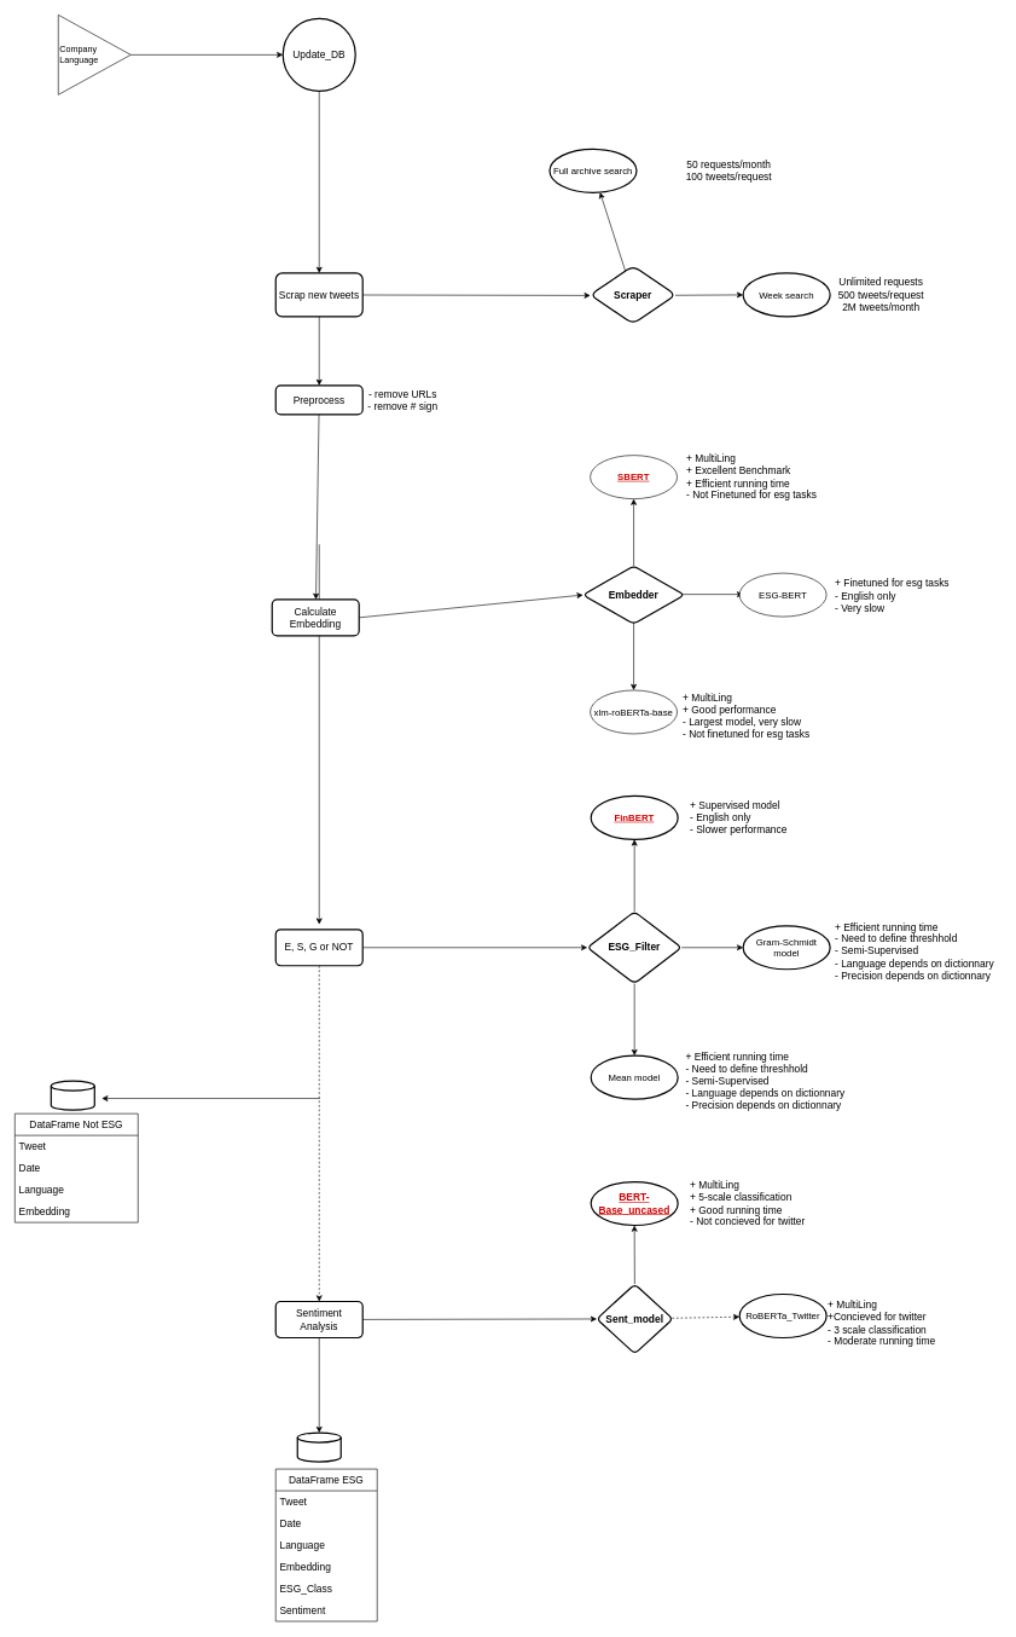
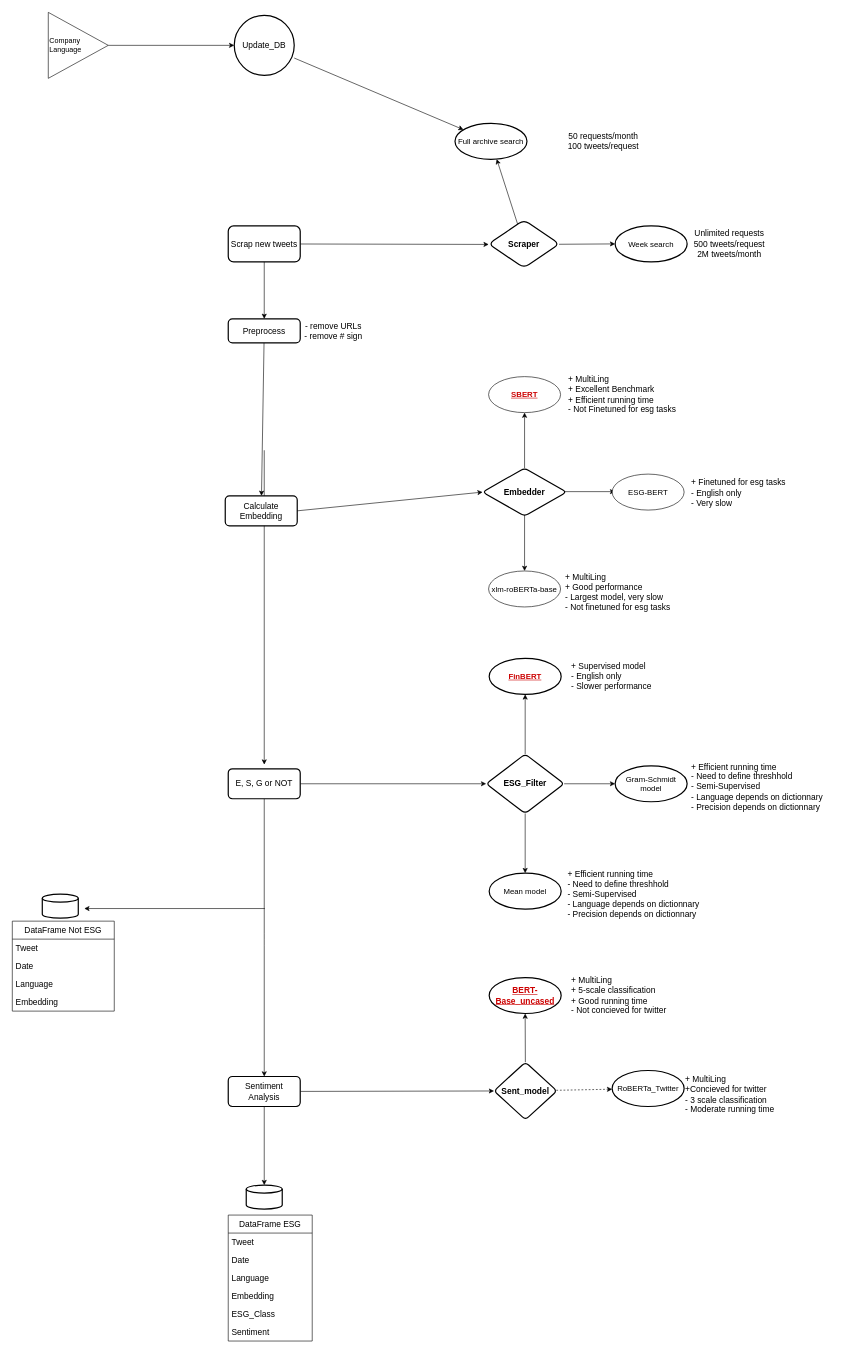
  <mxCell id="0" />
  <mxCell id="1" parent="0" />
  <mxCell id="2" value="" style="edgeStyle=none;html=1;fontSize=14;" parent="1" source="3" target="5" edge="1"><mxGeometry relative="1" as="geometry" /></mxCell>
  <mxCell id="3" value="&lt;font style=&quot;font-size: 14px&quot;&gt;Preprocess&lt;/font&gt;" style="rounded=1;whiteSpace=wrap;html=1;absoluteArcSize=1;arcSize=14;strokeWidth=2;" parent="1" vertex="1"><mxGeometry x="380" y="531" width="120" height="40" as="geometry" /></mxCell>
  <mxCell id="4" value="" style="edgeStyle=none;html=1;fontSize=14;" parent="1" edge="1"><mxGeometry relative="1" as="geometry"><mxPoint x="440" y="750" as="sourcePoint" /><mxPoint x="440" y="1274" as="targetPoint" /></mxGeometry></mxCell>
  <mxCell id="5" value="&lt;font style=&quot;font-size: 14px&quot;&gt;Calculate Embedding&lt;/font&gt;" style="rounded=1;whiteSpace=wrap;html=1;absoluteArcSize=1;arcSize=14;strokeWidth=2;" parent="1" vertex="1"><mxGeometry x="375" y="826" width="120" height="50" as="geometry" /></mxCell>
  <mxCell id="6" value="" style="edgeStyle=none;html=1;fontSize=13;fontColor=#CC0000;" parent="1" source="8" target="46" edge="1"><mxGeometry relative="1" as="geometry" /></mxCell>
  <mxCell id="7" style="edgeStyle=none;html=1;entryX=0.5;entryY=0;entryDx=0;entryDy=0;entryPerimeter=0;fontSize=14;fontColor=#CC0000;" parent="1" source="8" target="9" edge="1"><mxGeometry relative="1" as="geometry" /></mxCell>
  <mxCell id="8" value="&lt;span style=&quot;font-size: 14px&quot;&gt;Sentiment Analysis&lt;/span&gt;" style="rounded=1;whiteSpace=wrap;html=1;absoluteArcSize=1;arcSize=14;strokeWidth=2;" parent="1" vertex="1"><mxGeometry x="380" y="1794" width="120" height="50" as="geometry" /></mxCell>
  <mxCell id="9" value="" style="strokeWidth=2;html=1;shape=mxgraph.flowchart.database;whiteSpace=wrap;fontSize=14;" parent="1" vertex="1"><mxGeometry x="410" y="1975" width="60" height="40" as="geometry" /></mxCell>
  <mxCell id="10" value="DataFrame Not ESG" style="swimlane;fontStyle=0;childLayout=stackLayout;horizontal=1;startSize=30;horizontalStack=0;resizeParent=1;resizeParentMax=0;resizeLast=0;collapsible=1;marginBottom=0;fontSize=14;" parent="1" vertex="1"><mxGeometry x="20" y="1535" width="170" height="150" as="geometry" /></mxCell>
  <mxCell id="11" value="Tweet" style="text;strokeColor=none;fillColor=none;align=left;verticalAlign=middle;spacingLeft=4;spacingRight=4;overflow=hidden;points=[[0,0.5],[1,0.5]];portConstraint=eastwest;rotatable=0;fontSize=14;" parent="10" vertex="1"><mxGeometry y="30" width="170" height="30" as="geometry" /></mxCell>
  <mxCell id="12" value="Date" style="text;strokeColor=none;fillColor=none;align=left;verticalAlign=middle;spacingLeft=4;spacingRight=4;overflow=hidden;points=[[0,0.5],[1,0.5]];portConstraint=eastwest;rotatable=0;fontSize=14;" parent="10" vertex="1"><mxGeometry y="60" width="170" height="30" as="geometry" /></mxCell>
  <mxCell id="13" value="Language" style="text;strokeColor=none;fillColor=none;align=left;verticalAlign=middle;spacingLeft=4;spacingRight=4;overflow=hidden;points=[[0,0.5],[1,0.5]];portConstraint=eastwest;rotatable=0;fontSize=14;" parent="10" vertex="1"><mxGeometry y="90" width="170" height="30" as="geometry" /></mxCell>
  <mxCell id="14" value="Embedding" style="text;strokeColor=none;fillColor=none;align=left;verticalAlign=middle;spacingLeft=4;spacingRight=4;overflow=hidden;points=[[0,0.5],[1,0.5]];portConstraint=eastwest;rotatable=0;fontSize=14;" parent="10" vertex="1"><mxGeometry y="120" width="170" height="30" as="geometry" /></mxCell>
- <mxCell id="15" value="" style="edgeStyle=none;html=1;fontSize=14;dashed=1;" parent="1" source="17" target="8" edge="1"><mxGeometry relative="1" as="geometry"><Array as="points"><mxPoint x="440" y="1565" /></Array></mxGeometry></mxCell>
+ <mxCell id="15" value="" style="edgeStyle=none;html=1;fontSize=14;" parent="1" source="17" target="8" edge="1"><mxGeometry relative="1" as="geometry"><Array as="points"><mxPoint x="440" y="1565" /></Array></mxGeometry></mxCell>
  <mxCell id="16" value="" style="edgeStyle=none;html=1;fontSize=13;fontColor=#CC0000;" parent="1" source="17" target="30" edge="1"><mxGeometry relative="1" as="geometry" /></mxCell>
  <mxCell id="17" value="&lt;font style=&quot;font-size: 14px&quot;&gt;E, S, G or NOT&lt;/font&gt;" style="rounded=1;whiteSpace=wrap;html=1;absoluteArcSize=1;arcSize=14;strokeWidth=2;" parent="1" vertex="1"><mxGeometry x="380" y="1281" width="120" height="50" as="geometry" /></mxCell>
- <mxCell id="18" value="" style="edgeStyle=none;html=1;fontSize=13;fontColor=#CC0000;" parent="1" source="19" target="37" edge="1"><mxGeometry relative="1" as="geometry" /></mxCell>
+ <mxCell id="18" value="" style="edgeStyle=none;html=1;fontSize=13;fontColor=#CC0000;" parent="1" source="19" target="43" edge="1"><mxGeometry relative="1" as="geometry" /></mxCell>
  <mxCell id="19" value="Update_DB" style="strokeWidth=2;html=1;shape=mxgraph.flowchart.start_2;whiteSpace=wrap;fontSize=14;" parent="1" vertex="1"><mxGeometry x="390" y="25" width="100" height="100" as="geometry" /></mxCell>
  <mxCell id="20" value="- remove URLs&lt;br&gt;- remove # sign" style="text;html=1;align=center;verticalAlign=middle;resizable=0;points=[];autosize=1;strokeColor=none;fillColor=none;fontSize=14;" parent="1" vertex="1"><mxGeometry x="500" y="531" width="110" height="40" as="geometry" /></mxCell>
  <mxCell id="21" value="" style="edgeStyle=none;html=1;exitX=0.5;exitY=0;exitDx=0;exitDy=0;" parent="1" source="31" target="24" edge="1"><mxGeometry relative="1" as="geometry"><mxPoint x="874" y="728.5" as="sourcePoint" /></mxGeometry></mxCell>
  <mxCell id="22" value="" style="edgeStyle=none;html=1;" parent="1" edge="1"><mxGeometry relative="1" as="geometry"><mxPoint x="940" y="818.98" as="sourcePoint" /><mxPoint x="1025" y="818.98" as="targetPoint" /></mxGeometry></mxCell>
  <mxCell id="23" value="" style="edgeStyle=none;html=1;entryX=0.5;entryY=0;entryDx=0;entryDy=0;" parent="1" target="26" edge="1"><mxGeometry relative="1" as="geometry"><mxPoint x="874" y="811" as="sourcePoint" /><mxPoint x="874" y="902.25" as="targetPoint" /></mxGeometry></mxCell>
  <mxCell id="24" value="&lt;font style=&quot;font-size: 13px&quot; color=&quot;#cc0000&quot;&gt;&lt;u&gt;&lt;b&gt;SBERT&lt;/b&gt;&lt;/u&gt;&lt;/font&gt;" style="ellipse;whiteSpace=wrap;html=1;dashed=0;" parent="1" vertex="1"><mxGeometry x="814" y="627.25" width="120" height="60" as="geometry" /></mxCell>
  <mxCell id="25" value="&lt;font style=&quot;font-size: 13px&quot;&gt;ESG-BERT&lt;/font&gt;" style="ellipse;whiteSpace=wrap;html=1;dashed=0;" parent="1" vertex="1"><mxGeometry x="1020" y="789.75" width="120" height="60" as="geometry" /></mxCell>
  <mxCell id="26" value="&lt;font style=&quot;font-size: 13px&quot;&gt;xlm-roBERTa-base&lt;/font&gt;" style="ellipse;whiteSpace=wrap;html=1;dashed=0;" parent="1" vertex="1"><mxGeometry x="814" y="951.25" width="120" height="60" as="geometry" /></mxCell>
  <mxCell id="27" value="" style="edgeStyle=none;html=1;fontSize=14;fontColor=#CC0000;" parent="1" source="30" target="32" edge="1"><mxGeometry relative="1" as="geometry" /></mxCell>
  <mxCell id="28" value="" style="edgeStyle=none;html=1;fontSize=13;fontColor=#CC0000;" parent="1" source="30" target="33" edge="1"><mxGeometry relative="1" as="geometry" /></mxCell>
  <mxCell id="29" value="" style="edgeStyle=none;html=1;fontSize=13;fontColor=#CC0000;" parent="1" source="30" target="34" edge="1"><mxGeometry relative="1" as="geometry" /></mxCell>
  <mxCell id="30" value="&lt;b&gt;&lt;font style=&quot;font-size: 14px&quot;&gt;ESG_Filter&lt;/font&gt;&lt;/b&gt;" style="rhombus;whiteSpace=wrap;html=1;rounded=1;arcSize=14;strokeWidth=2;" parent="1" vertex="1"><mxGeometry x="810" y="1256.5" width="130" height="99" as="geometry" /></mxCell>
  <mxCell id="31" value="&lt;b&gt;&lt;font style=&quot;font-size: 14px&quot;&gt;Embedder&lt;/font&gt;&lt;/b&gt;" style="rhombus;whiteSpace=wrap;html=1;rounded=1;arcSize=14;strokeWidth=2;" parent="1" vertex="1"><mxGeometry x="804" y="779.75" width="140" height="80" as="geometry" /></mxCell>
  <mxCell id="32" value="&lt;font style=&quot;font-size: 13px&quot; color=&quot;#cc0000&quot;&gt;&lt;b&gt;&lt;u&gt;FinBERT&lt;/u&gt;&lt;/b&gt;&lt;/font&gt;" style="ellipse;whiteSpace=wrap;html=1;rounded=1;arcSize=14;strokeWidth=2;" parent="1" vertex="1"><mxGeometry x="815" y="1097" width="120" height="60" as="geometry" /></mxCell>
  <mxCell id="33" value="&lt;font style=&quot;font-size: 13px&quot;&gt;Gram-Schmidt&lt;br&gt;model&lt;/font&gt;" style="ellipse;whiteSpace=wrap;html=1;rounded=1;arcSize=14;strokeWidth=2;" parent="1" vertex="1"><mxGeometry x="1025" y="1276" width="120" height="60" as="geometry" /></mxCell>
  <mxCell id="34" value="&lt;font style=&quot;font-size: 13px&quot;&gt;Mean model&lt;/font&gt;" style="ellipse;whiteSpace=wrap;html=1;rounded=1;arcSize=14;strokeWidth=2;" parent="1" vertex="1"><mxGeometry x="815" y="1455" width="120" height="60" as="geometry" /></mxCell>
  <mxCell id="35" value="" style="endArrow=classic;html=1;fontSize=13;fontColor=#CC0000;exitX=1;exitY=0.5;exitDx=0;exitDy=0;entryX=0;entryY=0.5;entryDx=0;entryDy=0;" parent="1" source="5" target="31" edge="1"><mxGeometry width="50" height="50" relative="1" as="geometry"><mxPoint x="680" y="1026" as="sourcePoint" /><mxPoint x="730" y="976" as="targetPoint" /></mxGeometry></mxCell>
  <mxCell id="36" value="" style="edgeStyle=none;html=1;fontSize=13;fontColor=#CC0000;" parent="1" source="37" edge="1"><mxGeometry relative="1" as="geometry"><mxPoint x="814.2" y="406.864" as="targetPoint" /></mxGeometry></mxCell>
  <mxCell id="37" value="Scrap new tweets" style="rounded=1;whiteSpace=wrap;html=1;fontSize=14;strokeWidth=2;" parent="1" vertex="1"><mxGeometry x="380" y="376" width="120" height="60" as="geometry" /></mxCell>
  <mxCell id="38" value="" style="endArrow=classic;html=1;fontSize=13;fontColor=#CC0000;exitX=0.5;exitY=1;exitDx=0;exitDy=0;entryX=0.5;entryY=0;entryDx=0;entryDy=0;" parent="1" source="37" target="3" edge="1"><mxGeometry width="50" height="50" relative="1" as="geometry"><mxPoint x="680" y="686" as="sourcePoint" /><mxPoint x="370" y="526" as="targetPoint" /></mxGeometry></mxCell>
  <mxCell id="39" value="" style="edgeStyle=none;html=1;fontSize=13;fontColor=#CC0000;" parent="1" target="42" edge="1"><mxGeometry relative="1" as="geometry"><mxPoint x="931.433" y="406.616" as="sourcePoint" /></mxGeometry></mxCell>
  <mxCell id="40" value="" style="edgeStyle=none;html=1;fontSize=13;fontColor=#CC0000;" parent="1" source="41" target="43" edge="1"><mxGeometry relative="1" as="geometry" /></mxCell>
  <mxCell id="41" value="&lt;b&gt;Scraper&lt;/b&gt;" style="rhombus;whiteSpace=wrap;html=1;fontSize=14;rounded=1;strokeWidth=2;" parent="1" vertex="1"><mxGeometry x="814" y="366" width="118" height="80" as="geometry" /></mxCell>
  <mxCell id="42" value="&lt;font style=&quot;font-size: 13px&quot;&gt;Week search&lt;/font&gt;" style="ellipse;whiteSpace=wrap;html=1;fontSize=14;rounded=1;strokeWidth=2;" parent="1" vertex="1"><mxGeometry x="1025" y="376" width="120" height="60" as="geometry" /></mxCell>
  <mxCell id="43" value="&lt;font style=&quot;font-size: 13px&quot;&gt;Full archive search&lt;/font&gt;" style="ellipse;whiteSpace=wrap;html=1;fontSize=14;rounded=1;strokeWidth=2;" parent="1" vertex="1"><mxGeometry x="758" y="205" width="120" height="60" as="geometry" /></mxCell>
  <mxCell id="44" value="" style="edgeStyle=none;html=1;fontSize=13;fontColor=#CC0000;" parent="1" source="46" target="47" edge="1"><mxGeometry relative="1" as="geometry" /></mxCell>
  <mxCell id="45" value="" style="edgeStyle=none;html=1;fontSize=13;fontColor=#CC0000;dashed=1;" parent="1" source="46" target="48" edge="1"><mxGeometry relative="1" as="geometry" /></mxCell>
  <mxCell id="46" value="&lt;b&gt;&lt;font style=&quot;font-size: 14px&quot;&gt;Sent_model&lt;/font&gt;&lt;/b&gt;" style="rhombus;whiteSpace=wrap;html=1;rounded=1;arcSize=14;strokeWidth=2;" parent="1" vertex="1"><mxGeometry x="823" y="1770" width="105" height="96" as="geometry" /></mxCell>
  <mxCell id="47" value="&lt;font&gt;&lt;font style=&quot;font-size: 14px&quot; color=&quot;#cc0000&quot;&gt;&lt;b&gt;&lt;u&gt;BERT-Base_uncased&lt;/u&gt;&lt;/b&gt;&lt;/font&gt;&lt;br&gt;&lt;/font&gt;" style="ellipse;whiteSpace=wrap;html=1;rounded=1;arcSize=14;strokeWidth=2;" parent="1" vertex="1"><mxGeometry x="815" y="1629" width="120" height="60" as="geometry" /></mxCell>
  <mxCell id="48" value="&lt;span style=&quot;font-size: 13px&quot;&gt;RoBERTa_Twitter&lt;/span&gt;" style="ellipse;whiteSpace=wrap;html=1;rounded=1;arcSize=14;strokeWidth=2;" parent="1" vertex="1"><mxGeometry x="1020" y="1784" width="120" height="60" as="geometry" /></mxCell>
  <mxCell id="49" value="" style="strokeWidth=2;html=1;shape=mxgraph.flowchart.database;whiteSpace=wrap;fontSize=14;" parent="1" vertex="1"><mxGeometry x="70" y="1490" width="60" height="40" as="geometry" /></mxCell>
  <mxCell id="50" value="DataFrame ESG" style="swimlane;fontStyle=0;childLayout=stackLayout;horizontal=1;startSize=30;horizontalStack=0;resizeParent=1;resizeParentMax=0;resizeLast=0;collapsible=1;marginBottom=0;fontSize=14;" parent="1" vertex="1"><mxGeometry x="380" y="2025" width="140" height="210" as="geometry" /></mxCell>
  <mxCell id="51" value="Tweet" style="text;strokeColor=none;fillColor=none;align=left;verticalAlign=middle;spacingLeft=4;spacingRight=4;overflow=hidden;points=[[0,0.5],[1,0.5]];portConstraint=eastwest;rotatable=0;fontSize=14;" parent="50" vertex="1"><mxGeometry y="30" width="140" height="30" as="geometry" /></mxCell>
  <mxCell id="52" value="Date" style="text;strokeColor=none;fillColor=none;align=left;verticalAlign=middle;spacingLeft=4;spacingRight=4;overflow=hidden;points=[[0,0.5],[1,0.5]];portConstraint=eastwest;rotatable=0;fontSize=14;" parent="50" vertex="1"><mxGeometry y="60" width="140" height="30" as="geometry" /></mxCell>
  <mxCell id="53" value="Language" style="text;strokeColor=none;fillColor=none;align=left;verticalAlign=middle;spacingLeft=4;spacingRight=4;overflow=hidden;points=[[0,0.5],[1,0.5]];portConstraint=eastwest;rotatable=0;fontSize=14;" parent="50" vertex="1"><mxGeometry y="90" width="140" height="30" as="geometry" /></mxCell>
  <mxCell id="54" value="Embedding" style="text;strokeColor=none;fillColor=none;align=left;verticalAlign=middle;spacingLeft=4;spacingRight=4;overflow=hidden;points=[[0,0.5],[1,0.5]];portConstraint=eastwest;rotatable=0;fontSize=14;" parent="50" vertex="1"><mxGeometry y="120" width="140" height="30" as="geometry" /></mxCell>
  <mxCell id="55" value="ESG_Class" style="text;strokeColor=none;fillColor=none;align=left;verticalAlign=middle;spacingLeft=4;spacingRight=4;overflow=hidden;points=[[0,0.5],[1,0.5]];portConstraint=eastwest;rotatable=0;fontSize=14;" parent="50" vertex="1"><mxGeometry y="150" width="140" height="30" as="geometry" /></mxCell>
  <mxCell id="56" value="Sentiment" style="text;strokeColor=none;fillColor=none;align=left;verticalAlign=middle;spacingLeft=4;spacingRight=4;overflow=hidden;points=[[0,0.5],[1,0.5]];portConstraint=eastwest;rotatable=0;fontSize=14;" parent="50" vertex="1"><mxGeometry y="180" width="140" height="30" as="geometry" /></mxCell>
  <mxCell id="57" value="" style="endArrow=classic;html=1;fontSize=14;fontColor=#CC0000;" parent="1" edge="1"><mxGeometry width="50" height="50" relative="1" as="geometry"><mxPoint x="441" y="1514" as="sourcePoint" /><mxPoint x="140" y="1514" as="targetPoint" /></mxGeometry></mxCell>
  <mxCell id="58" value="50 requests/month&lt;br&gt;100 tweets/request" style="text;html=1;align=center;verticalAlign=middle;resizable=0;points=[];autosize=1;strokeColor=none;fillColor=none;fontSize=14;fontColor=#000000;" parent="1" vertex="1"><mxGeometry x="940" y="215" width="130" height="40" as="geometry" /></mxCell>
  <mxCell id="59" value="Unlimited requests&lt;br&gt;500 tweets/request&lt;br&gt;2M tweets/month" style="text;html=1;align=center;verticalAlign=middle;resizable=0;points=[];autosize=1;strokeColor=none;fillColor=none;fontSize=14;fontColor=#000000;" parent="1" vertex="1"><mxGeometry x="1150" y="376" width="130" height="60" as="geometry" /></mxCell>
  <mxCell id="60" value="+ MultiLing&lt;br&gt;+ Excellent Benchmark&lt;br&gt;+ Efficient running time&lt;br&gt;- Not Finetuned for esg tasks" style="text;html=1;align=left;verticalAlign=middle;resizable=0;points=[];autosize=1;strokeColor=none;fillColor=none;fontSize=14;fontColor=#000000;" parent="1" vertex="1"><mxGeometry x="945" y="622.25" width="190" height="70" as="geometry" /></mxCell>
  <mxCell id="61" value="+ Finetuned for esg tasks&lt;br&gt;- English only&lt;br&gt;- Very slow" style="text;html=1;align=left;verticalAlign=middle;resizable=0;points=[];autosize=1;strokeColor=none;fillColor=none;fontSize=14;fontColor=#000000;" parent="1" vertex="1"><mxGeometry x="1150" y="791" width="170" height="60" as="geometry" /></mxCell>
  <mxCell id="62" value="+ MultiLing&lt;br&gt;+ Good performance&lt;br&gt;- Largest model, very slow&lt;br&gt;- Not finetuned for esg tasks" style="text;html=1;align=left;verticalAlign=middle;resizable=0;points=[];autosize=1;strokeColor=none;fillColor=none;fontSize=14;fontColor=#000000;" parent="1" vertex="1"><mxGeometry x="940" y="951.25" width="190" height="70" as="geometry" /></mxCell>
  <mxCell id="63" value="+ MultiLing&lt;br&gt;+ 5-scale classification&lt;br&gt;+ Good running time&lt;br&gt;- Not concieved for twitter&amp;nbsp;" style="text;html=1;align=left;verticalAlign=middle;resizable=0;points=[];autosize=1;strokeColor=none;fillColor=none;fontSize=14;fontColor=#000000;" parent="1" vertex="1"><mxGeometry x="950" y="1624" width="180" height="70" as="geometry" /></mxCell>
  <mxCell id="64" value="+ MultiLing&lt;br&gt;+Concieved for twitter&lt;br&gt;- 3 scale classification&lt;br&gt;- Moderate running time" style="text;html=1;align=left;verticalAlign=middle;resizable=0;points=[];autosize=1;strokeColor=none;fillColor=none;fontSize=14;fontColor=#000000;" parent="1" vertex="1"><mxGeometry x="1140" y="1789" width="160" height="70" as="geometry" /></mxCell>
  <mxCell id="65" value="+ Supervised model&lt;br&gt;- English only&lt;br&gt;- Slower performance" style="text;html=1;align=left;verticalAlign=middle;resizable=0;points=[];autosize=1;strokeColor=none;fillColor=none;fontSize=14;fontColor=#000000;" parent="1" vertex="1"><mxGeometry x="950" y="1097" width="150" height="60" as="geometry" /></mxCell>
  <mxCell id="66" value="+ Efficient running time&lt;br&gt;- Need to define threshhold&lt;br&gt;- Semi-Supervised&lt;br&gt;- Language depends on dictionnary&lt;br&gt;- Precision depends on dictionnary" style="text;html=1;align=left;verticalAlign=middle;resizable=0;points=[];autosize=1;strokeColor=none;fillColor=none;fontSize=14;fontColor=#000000;" parent="1" vertex="1"><mxGeometry x="1150" y="1265.5" width="230" height="90" as="geometry" /></mxCell>
  <mxCell id="67" value="+ Efficient running time&lt;br&gt;- Need to define threshhold&lt;br&gt;- Semi-Supervised&lt;br&gt;- Language depends on dictionnary&lt;br&gt;- Precision depends on dictionnary" style="text;html=1;align=left;verticalAlign=middle;resizable=0;points=[];autosize=1;strokeColor=none;fillColor=none;fontSize=14;fontColor=#000000;" parent="1" vertex="1"><mxGeometry x="944" y="1445" width="230" height="90" as="geometry" /></mxCell>
  <mxCell id="68" style="edgeStyle=none;html=1;entryX=0;entryY=0.5;entryDx=0;entryDy=0;entryPerimeter=0;" parent="1" source="69" target="19" edge="1"><mxGeometry relative="1" as="geometry" /></mxCell>
  <mxCell id="69" value="&lt;span&gt;Company&amp;nbsp;&lt;/span&gt;&lt;br&gt;&lt;span&gt;Language&lt;/span&gt;" style="triangle;whiteSpace=wrap;html=1;dashed=0;direction=east;align=left;" parent="1" vertex="1"><mxGeometry x="80" y="20" width="100" height="110" as="geometry" /></mxCell>
